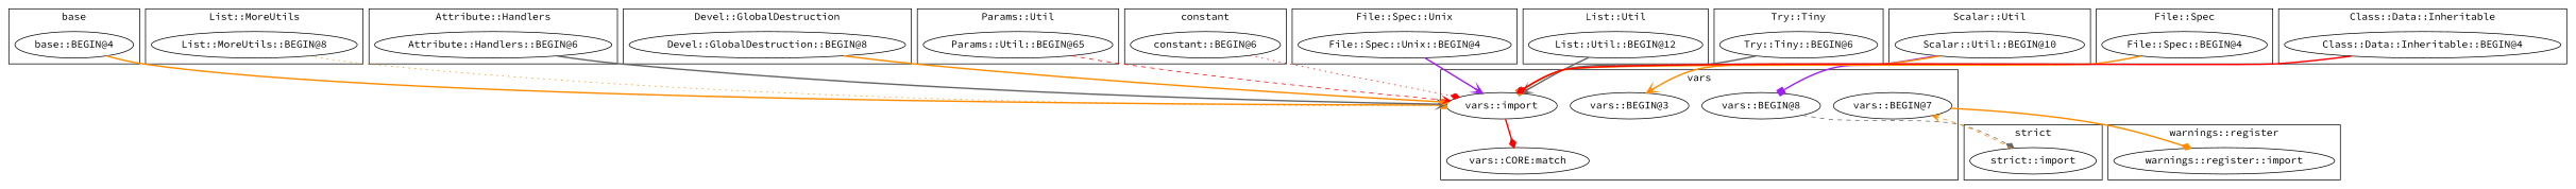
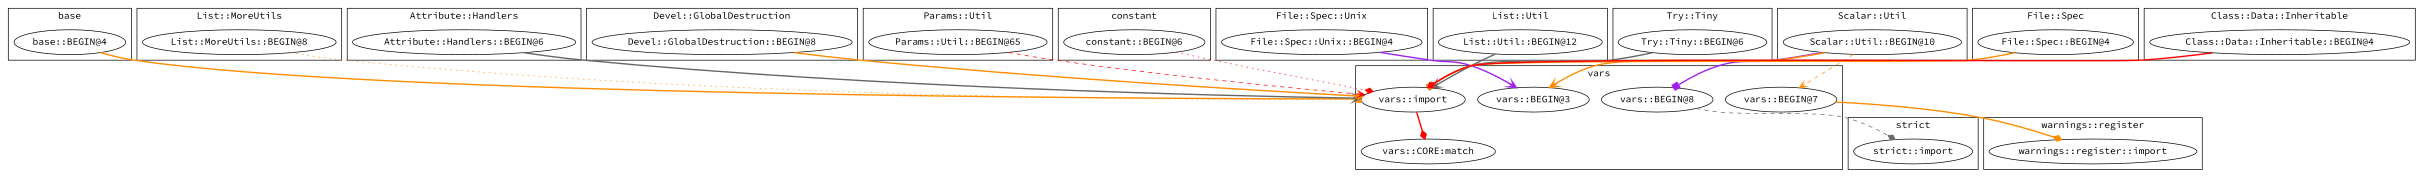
  digraph {
    fontname="Source Code Pro"
    node [fontname="Source Code Pro"]
    edge [arrowhead=diamond color=darkorange fontname="Source Code Pro" style=bold]
    "base::BEGIN@4"
    "List::MoreUtils::BEGIN@8"
    "vars::BEGIN@8"
    "vars::BEGIN@3"
    "vars::import"
    "vars::CORE:match"
    "vars::BEGIN@7"
    "strict::import"
    "Attribute::Handlers::BEGIN@6"
    "Devel::GlobalDestruction::BEGIN@8"
    "Params::Util::BEGIN@65"
    "constant::BEGIN@6"
    "File::Spec::Unix::BEGIN@4"
    "List::Util::BEGIN@12"
    "Try::Tiny::BEGIN@6"
    "Scalar::Util::BEGIN@10"
    "File::Spec::BEGIN@4"
    "Class::Data::Inheritable::BEGIN@4"
    "warnings::register::import"
    subgraph cluster_1 {
      label=base
      "base::BEGIN@4"
    }
    subgraph cluster_2 {
      label="List::MoreUtils"
      "List::MoreUtils::BEGIN@8"
    }
    subgraph cluster_3 {
      label=vars
      "vars::BEGIN@8"
      "vars::BEGIN@3"
      "vars::import"
      "vars::CORE:match"
      "vars::BEGIN@7"
    }
    subgraph cluster_4 {
      label="strict"
      "strict::import"
    }
    subgraph cluster_5 {
      label="Attribute::Handlers"
      "Attribute::Handlers::BEGIN@6"
    }
    subgraph cluster_6 {
      label="Devel::GlobalDestruction"
      "Devel::GlobalDestruction::BEGIN@8"
    }
    subgraph cluster_7 {
      label="Params::Util"
      "Params::Util::BEGIN@65"
    }
    subgraph cluster_8 {
      label=constant
      "constant::BEGIN@6"
    }
    subgraph cluster_9 {
      label="File::Spec::Unix"
      "File::Spec::Unix::BEGIN@4"
    }
    subgraph cluster_10 {
      label="List::Util"
      "List::Util::BEGIN@12"
    }
    subgraph cluster_11 {
      label="Try::Tiny"
      "Try::Tiny::BEGIN@6"
    }
    subgraph cluster_12 {
      label="Scalar::Util"
      "Scalar::Util::BEGIN@10"
    }
    subgraph cluster_13 {
      label="File::Spec"
      "File::Spec::BEGIN@4"
    }
    subgraph cluster_14 {
      label="Class::Data::Inheritable"
      "Class::Data::Inheritable::BEGIN@4"
    }
    subgraph cluster_15 {
      label="warnings::register"
      "warnings::register::import"
    }
    "base::BEGIN@4" -> "vars::import" [arrowhead=box]
    "List::MoreUtils::BEGIN@8" -> "vars::import" [arrowhead=box style=dotted]
    "vars::BEGIN@8" -> "strict::import" [color=gray40 style=dashed]
    "vars::import" -> "vars::CORE:match" [color=red]
    "vars::BEGIN@7" -> "warnings::register::import"
    "Attribute::Handlers::BEGIN@6" -> "vars::import" [arrowhead=vee color=gray40]
    "Devel::GlobalDestruction::BEGIN@8" -> "vars::import"
    "Params::Util::BEGIN@65" -> "vars::import" [arrowhead=vee color=red style=dashed]
    "constant::BEGIN@6" -> "vars::import" [color=red style=dotted]
-   "File::Spec::Unix::BEGIN@4" -> "vars::import" [arrowhead=vee color=purple]
+   "File::Spec::Unix::BEGIN@4" -> "vars::BEGIN@3" [arrowhead=vee color=purple]
    "List::Util::BEGIN@12" -> "vars::import" [arrowhead=vee color=gray40]
    "Try::Tiny::BEGIN@6" -> "vars::import" [arrowhead=box color=gray40]
    "Scalar::Util::BEGIN@10" -> "vars::BEGIN@8" [arrowhead=box color=purple]
    "Scalar::Util::BEGIN@10" -> "vars::BEGIN@3" [arrowhead=vee]
    "Scalar::Util::BEGIN@10" -> "vars::import" [arrowhead=box style=dotted]
-   "strict::import" -> "vars::BEGIN@7" [arrowhead=vee style=dashed]
+   "Scalar::Util::BEGIN@10" -> "vars::BEGIN@7" [arrowhead=vee style=dashed]
    "File::Spec::BEGIN@4" -> "vars::import"
    "Class::Data::Inheritable::BEGIN@4" -> "vars::import" [color=red]
  }
